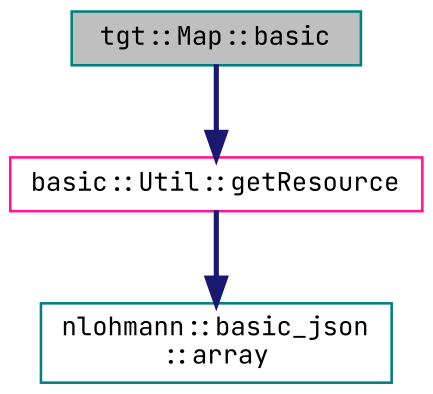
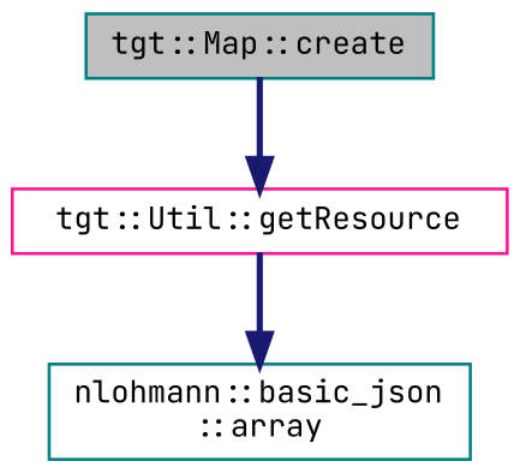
  digraph {
    fontname="JetBrains Mono"
    rankdir=TB
    node [color=teal fillcolor=white fontname="JetBrains Mono" fontsize=10 shape=record style=filled]
    edge [color=midnightblue fontname="JetBrains Mono" fontsize=10 labelfontname=Helvetica labelfontsize=10 style=bold]
-   n1 [fillcolor=grey75 fontcolor=black height=0.2 label="tgt::Map::basic" width=0.4]
-   n2 [color=deeppink height=0.2 label="basic::Util::getResource" width=0.4]
+   n1 [fillcolor=grey75 fontcolor=black height=0.2 label="tgt::Map::create" width=0.4]
+   n2 [color=deeppink height=0.2 label="tgt::Util::getResource" width=0.4]
    n3 [height=0.2 label="nlohmann::basic_json\l::array" width=0.4]
    n1 -> n2
    n2 -> n3
  }
